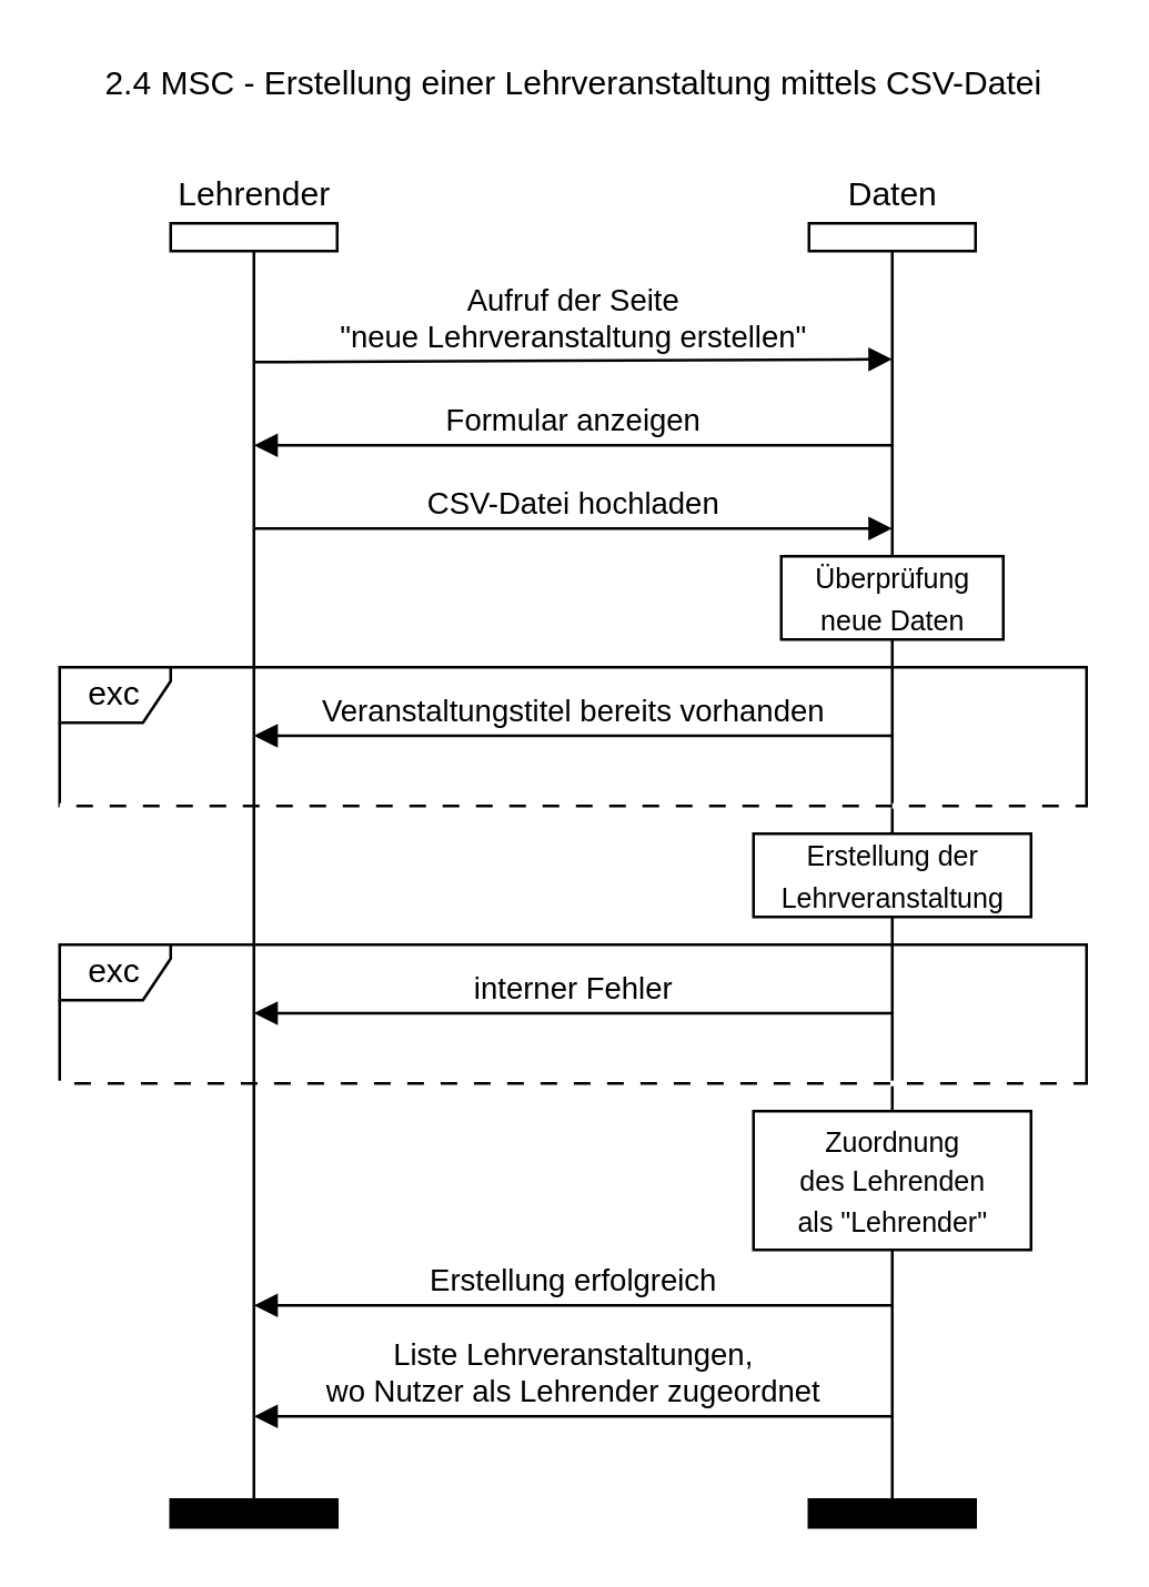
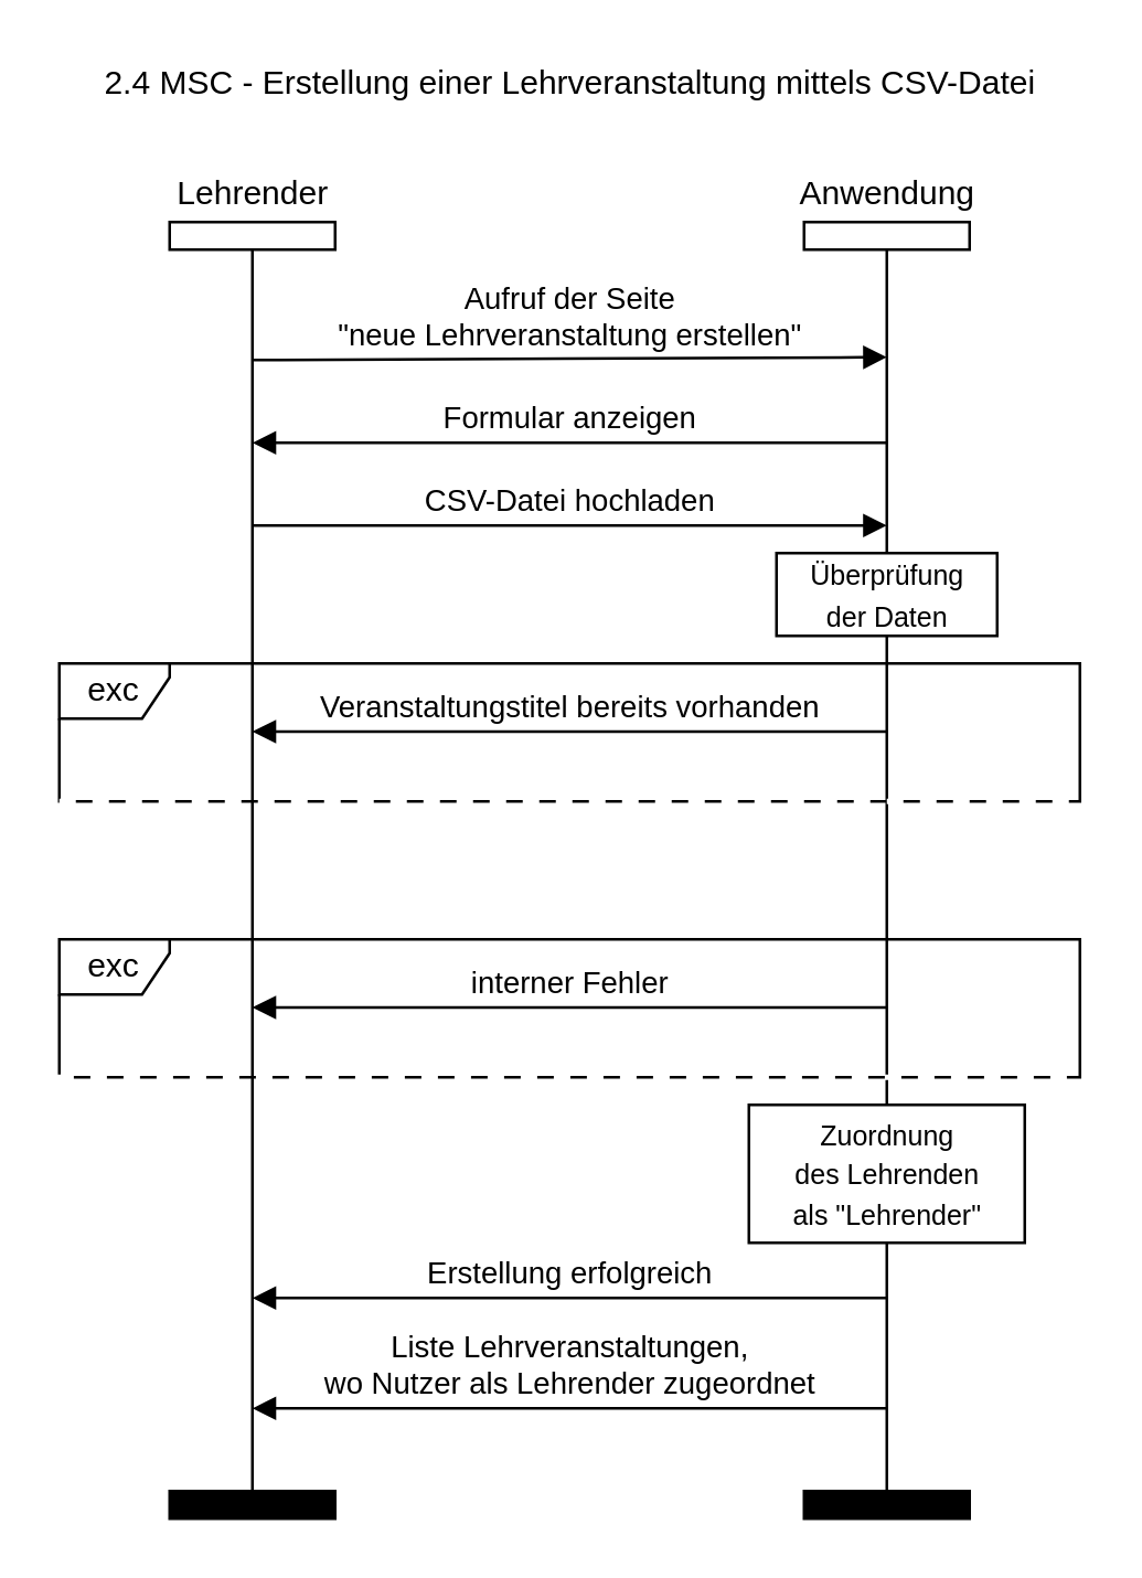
  <mxCell id="0" />
  <mxCell id="1" parent="0" />
  <mxCell id="2" style="rounded=0;orthogonalLoop=1;jettySize=auto;html=1;endArrow=none;endFill=0;entryX=0.5;entryY=1;entryDx=0;entryDy=0;" parent="1" edge="1"><mxGeometry relative="1" as="geometry"><mxPoint x="321" y="490" as="sourcePoint" /><mxPoint x="321" y="490" as="targetPoint" /></mxGeometry></mxCell>
  <mxCell id="3" value="" style="endArrow=none;html=1;exitX=0.5;exitY=0;exitDx=0;exitDy=0;" parent="1" source="13" edge="1"><mxGeometry width="50" height="50" relative="1" as="geometry"><mxPoint x="91" y="440" as="sourcePoint" /><mxPoint x="91" y="90" as="targetPoint" /></mxGeometry></mxCell>
  <mxCell id="4" value="Aufruf der Seite &lt;br&gt;&quot;neue Lehrveranstaltung erstellen&quot;" style="html=1;verticalAlign=bottom;endArrow=block;" parent="1" edge="1"><mxGeometry width="80" relative="1" as="geometry"><mxPoint x="91" y="130" as="sourcePoint" /><mxPoint x="321" y="129" as="targetPoint" /></mxGeometry></mxCell>
  <mxCell id="5" value="Formular anzeigen" style="html=1;verticalAlign=bottom;endArrow=block;" parent="1" edge="1"><mxGeometry width="80" relative="1" as="geometry"><mxPoint x="321" y="160" as="sourcePoint" /><mxPoint x="91" y="160" as="targetPoint" /></mxGeometry></mxCell>
  <mxCell id="6" value="" style="html=1;" parent="1" vertex="1"><mxGeometry x="61" y="80" width="60" height="10" as="geometry" /></mxCell>
  <mxCell id="7" style="rounded=0;orthogonalLoop=1;jettySize=auto;html=1;endArrow=none;endFill=0;entryX=0.5;entryY=0;entryDx=0;entryDy=0;" parent="1" target="14" edge="1"><mxGeometry relative="1" as="geometry"><mxPoint x="321" y="90" as="sourcePoint" /><mxPoint x="321" y="440" as="targetPoint" /></mxGeometry></mxCell>
  <mxCell id="8" value="CSV-Datei hochladen" style="html=1;verticalAlign=bottom;endArrow=block;" parent="1" edge="1"><mxGeometry width="80" relative="1" as="geometry"><mxPoint x="91" y="190" as="sourcePoint" /><mxPoint x="321" y="190" as="targetPoint" /></mxGeometry></mxCell>
- <mxCell id="9" value="&lt;font style=&quot;font-size: 10px&quot;&gt;Überprüfung &lt;br&gt;neue Daten&lt;/font&gt;" style="html=1;rounded=0;fillColor=#FFFFFF;" parent="1" vertex="1"><mxGeometry x="281" y="200" width="80" height="30" as="geometry" /></mxCell>
+ <mxCell id="9" value="&lt;font style=&quot;font-size: 10px&quot;&gt;Überprüfung &lt;br&gt;der Daten&lt;/font&gt;" style="html=1;rounded=0;fillColor=#FFFFFF;" parent="1" vertex="1"><mxGeometry x="281" y="200" width="80" height="30" as="geometry" /></mxCell>
  <mxCell id="10" value="Lehrender" style="text;html=1;align=center;verticalAlign=middle;resizable=0;points=[];autosize=1;" parent="1" vertex="1"><mxGeometry x="56" y="60" width="70" height="20" as="geometry" /></mxCell>
- <mxCell id="11" value="Daten" style="text;html=1;align=center;verticalAlign=middle;resizable=0;points=[];autosize=1;" parent="1" vertex="1"><mxGeometry x="281" y="60" width="80" height="20" as="geometry" /></mxCell>
+ <mxCell id="11" value="Anwendung" style="text;html=1;align=center;verticalAlign=middle;resizable=0;points=[];autosize=1;" parent="1" vertex="1"><mxGeometry x="281" y="60" width="80" height="20" as="geometry" /></mxCell>
  <mxCell id="12" value="" style="html=1;" parent="1" vertex="1"><mxGeometry x="291" y="80" width="60" height="10" as="geometry" /></mxCell>
  <mxCell id="13" value="" style="html=1;fillColor=#000000;" parent="1" vertex="1"><mxGeometry x="61" y="540" width="60" height="10" as="geometry" /></mxCell>
  <mxCell id="14" value="" style="html=1;fillColor=#000000;" parent="1" vertex="1"><mxGeometry x="291" y="540" width="60" height="10" as="geometry" /></mxCell>
  <mxCell id="15" value="exc" style="shape=umlFrame;whiteSpace=wrap;html=1;rounded=0;strokeWidth=1;fillColor=none;width=40;height=20;shadow=0;" parent="1" vertex="1"><mxGeometry x="21" y="240" width="370" height="50" as="geometry" /></mxCell>
  <mxCell id="16" value="Veranstaltungstitel bereits vorhanden" style="html=1;verticalAlign=bottom;endArrow=block;" parent="1" edge="1"><mxGeometry width="80" relative="1" as="geometry"><mxPoint x="321" y="264.66" as="sourcePoint" /><mxPoint x="91" y="264.66" as="targetPoint" /></mxGeometry></mxCell>
  <mxCell id="17" value="Erstellung erfolgreich" style="html=1;verticalAlign=bottom;endArrow=block;strokeColor=#000000;" parent="1" edge="1"><mxGeometry width="80" relative="1" as="geometry"><mxPoint x="321" y="470" as="sourcePoint" /><mxPoint x="91" y="470" as="targetPoint" /></mxGeometry></mxCell>
- <mxCell id="18" value="&lt;span style=&quot;font-size: 10px&quot;&gt;Erstellung der &lt;br&gt;Lehrveranstaltung&lt;/span&gt;" style="html=1;rounded=0;fillColor=#FFFFFF;" parent="1" vertex="1"><mxGeometry x="271" y="300" width="100" height="30" as="geometry" /></mxCell>
  <mxCell id="19" value="exc" style="shape=umlFrame;whiteSpace=wrap;html=1;rounded=0;strokeWidth=1;fillColor=none;width=40;height=20;shadow=0;" parent="1" vertex="1"><mxGeometry x="21" y="340" width="370" height="50" as="geometry" /></mxCell>
  <mxCell id="20" value="interner Fehler" style="html=1;verticalAlign=bottom;endArrow=block;strokeColor=#000000;" parent="1" edge="1"><mxGeometry width="80" relative="1" as="geometry"><mxPoint x="321" y="364.66" as="sourcePoint" /><mxPoint x="91" y="364.66" as="targetPoint" /></mxGeometry></mxCell>
  <mxCell id="21" value="Liste Lehrveranstaltungen,&lt;br&gt;wo Nutzer als Lehrender zugeordnet" style="html=1;verticalAlign=bottom;endArrow=block;strokeColor=#000000;" parent="1" edge="1"><mxGeometry width="80" relative="1" as="geometry"><mxPoint x="321" y="510" as="sourcePoint" /><mxPoint x="91" y="510" as="targetPoint" /></mxGeometry></mxCell>
  <mxCell id="22" value="2.4 MSC - Erstellung einer Lehrveranstaltung mittels CSV-Datei" style="text;html=1;align=center;verticalAlign=middle;resizable=0;points=[];autosize=1;" parent="1" vertex="1"><mxGeometry x="31" y="20" width="350" height="20" as="geometry" /></mxCell>
  <mxCell id="23" value="" style="endArrow=none;dashed=1;html=1;strokeColor=#FFFFFF;strokeWidth=2;entryX=1;entryY=0.993;entryDx=0;entryDy=0;entryPerimeter=0;exitX=-0.002;exitY=0.993;exitDx=0;exitDy=0;exitPerimeter=0;" parent="1" edge="1"><mxGeometry width="50" height="50" relative="1" as="geometry"><mxPoint x="21" y="290" as="sourcePoint" /><mxPoint x="391.74" y="290" as="targetPoint" /></mxGeometry></mxCell>
  <mxCell id="24" value="" style="endArrow=none;dashed=1;html=1;strokeColor=#FFFFFF;strokeWidth=2;entryX=1;entryY=0.993;entryDx=0;entryDy=0;entryPerimeter=0;exitX=-0.002;exitY=0.993;exitDx=0;exitDy=0;exitPerimeter=0;" parent="1" edge="1"><mxGeometry width="50" height="50" relative="1" as="geometry"><mxPoint x="20.26" y="390" as="sourcePoint" /><mxPoint x="391" y="390" as="targetPoint" /></mxGeometry></mxCell>
  <mxCell id="25" value="&lt;span style=&quot;font-size: 10px&quot;&gt;Zuordnung &lt;br&gt;des&amp;nbsp;&lt;/span&gt;&lt;font style=&quot;font-size: 10px&quot;&gt;Lehrenden&lt;br&gt;als &quot;Lehrender&quot;&lt;br&gt;&lt;/font&gt;" style="html=1;rounded=0;fillColor=#FFFFFF;" vertex="1" parent="1"><mxGeometry x="271" y="400" width="100" height="50" as="geometry" /></mxCell>
